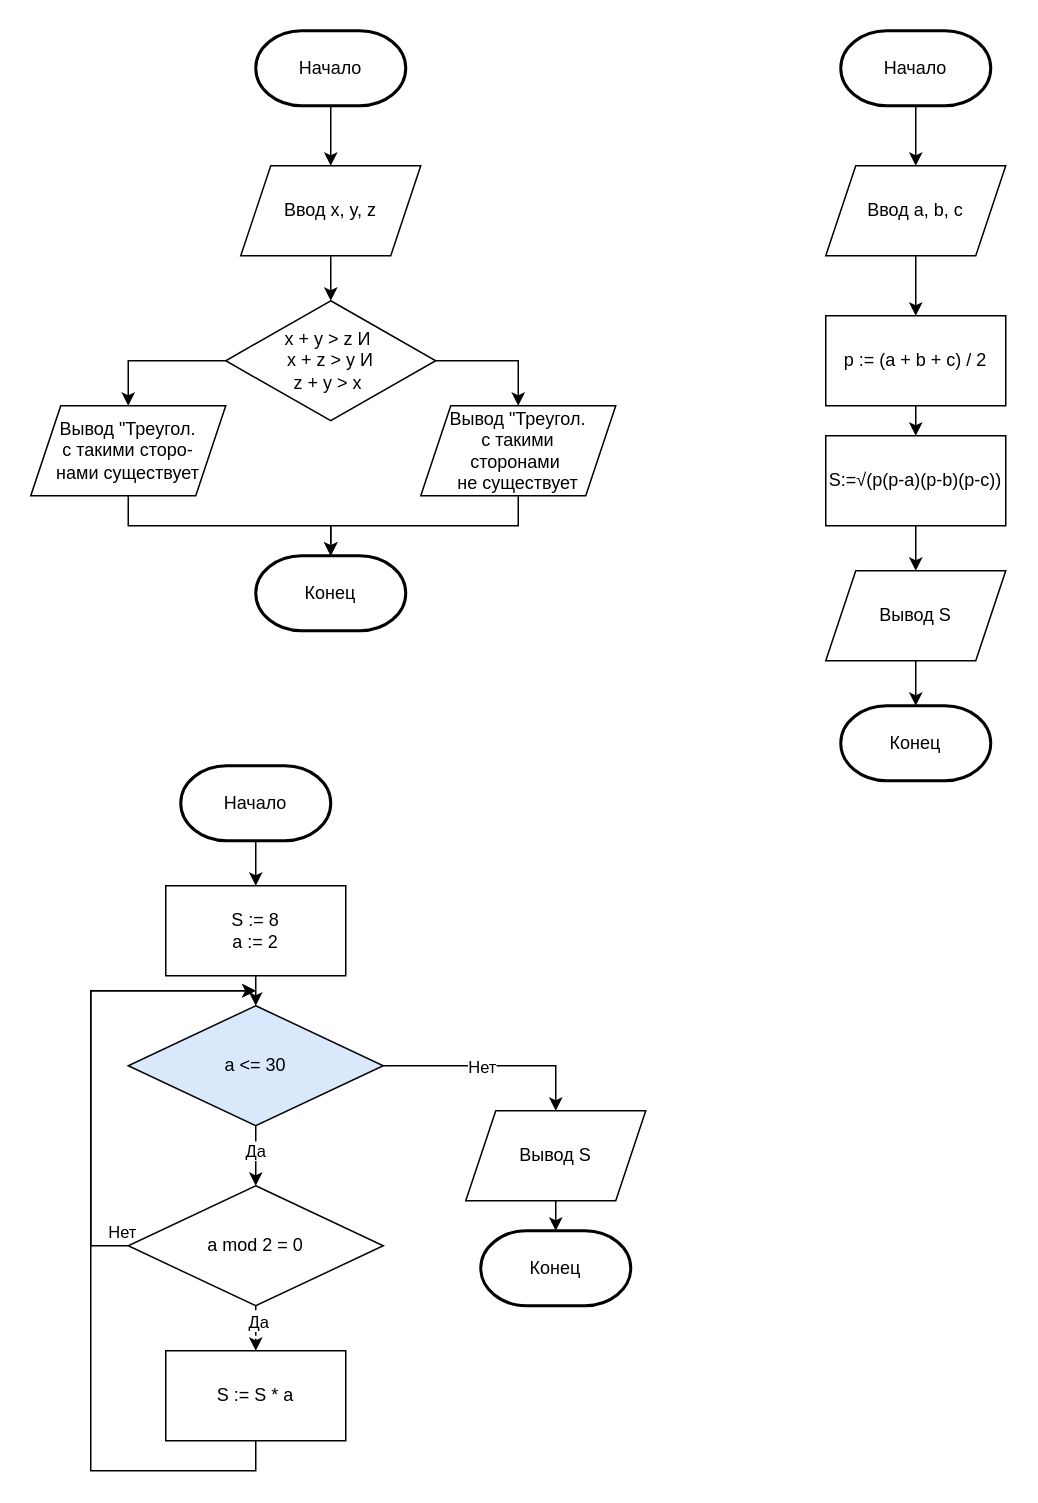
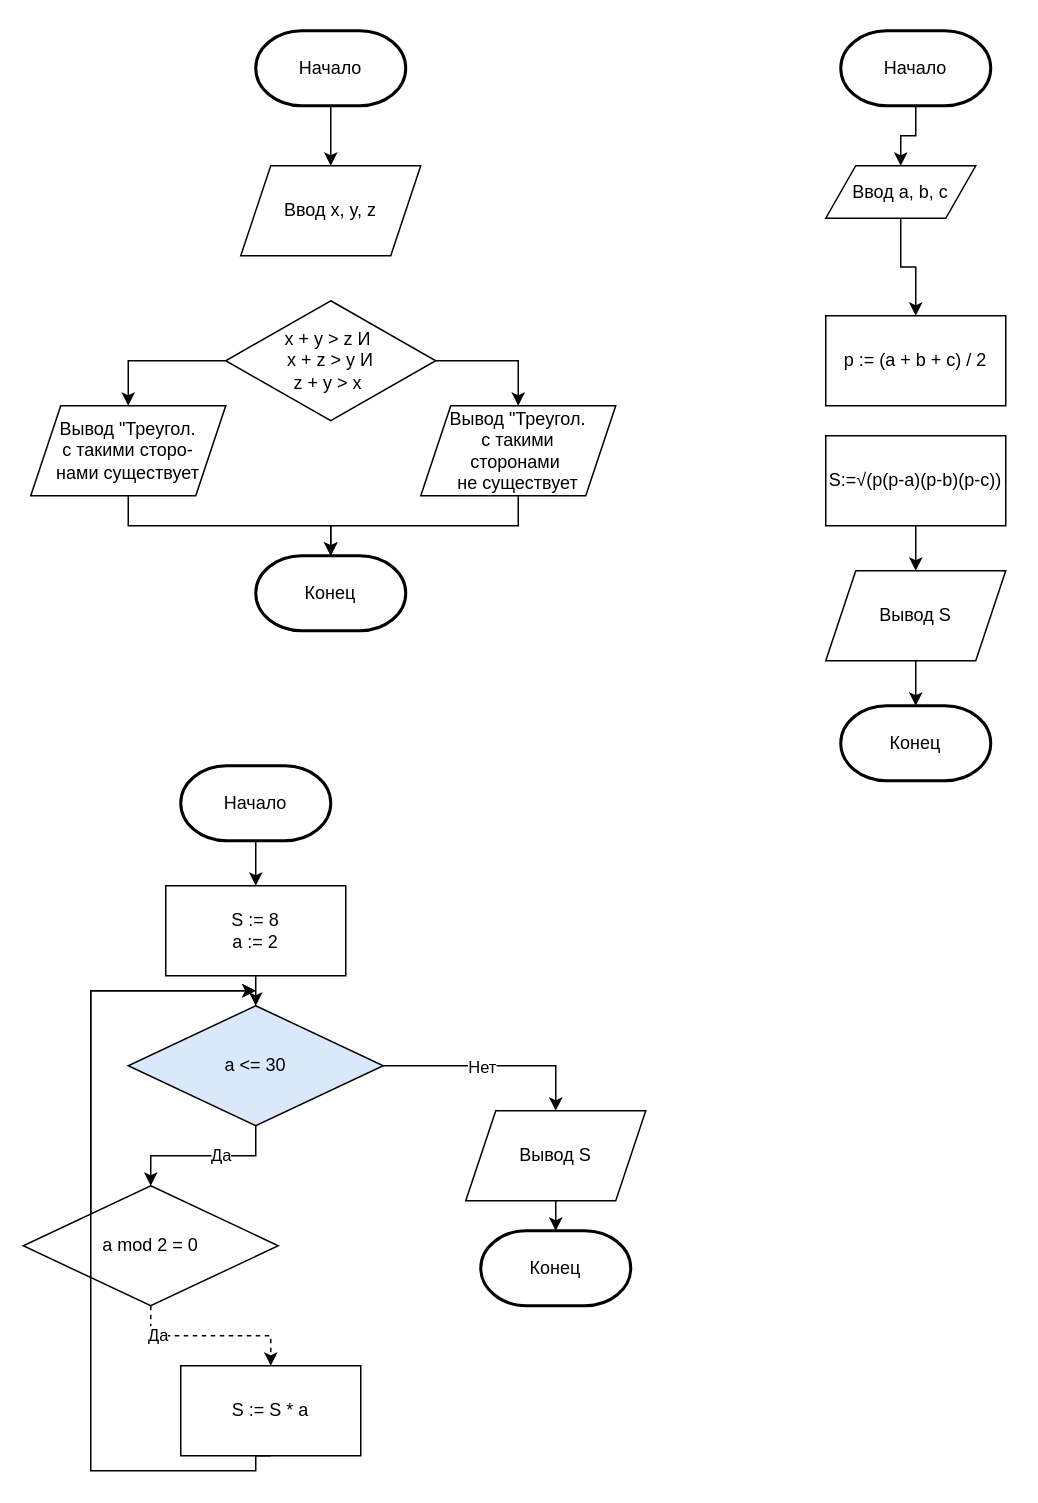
  <mxCell id="0" />
  <mxCell id="1" parent="0" />
  <mxCell id="2" value="Начало" style="strokeWidth=2;html=1;shape=mxgraph.flowchart.terminator;whiteSpace=wrap;" vertex="1" parent="1"><mxGeometry x="560" y="20" width="100" height="50" as="geometry" /></mxCell>
  <mxCell id="3" style="edgeStyle=orthogonalEdgeStyle;rounded=0;orthogonalLoop=1;jettySize=auto;html=1;exitX=0.5;exitY=1;exitDx=0;exitDy=0;exitPerimeter=0;entryX=0.5;entryY=0;entryDx=0;entryDy=0;" edge="1" parent="1" source="2" target="5"><mxGeometry relative="1" as="geometry"><mxPoint x="609.5" y="104.04" as="targetPoint" /></mxGeometry></mxCell>
  <mxCell id="4" style="edgeStyle=orthogonalEdgeStyle;rounded=0;orthogonalLoop=1;jettySize=auto;html=1;exitX=0.5;exitY=1;exitDx=0;exitDy=0;entryX=0.5;entryY=0;entryDx=0;entryDy=0;" edge="1" parent="1" source="5" target="9"><mxGeometry relative="1" as="geometry" /></mxCell>
- <mxCell id="5" value="Ввод a, b, c" style="shape=parallelogram;perimeter=parallelogramPerimeter;whiteSpace=wrap;html=1;fixedSize=1;" vertex="1" parent="1"><mxGeometry x="550" y="110" width="120" height="60" as="geometry" /></mxCell>
+ <mxCell id="5" value="Ввод a, b, c" style="shape=parallelogram;perimeter=parallelogramPerimeter;whiteSpace=wrap;html=1;fixedSize=1;" vertex="1" parent="1"><mxGeometry x="550" y="110" width="100" height="35" as="geometry" /></mxCell>
  <mxCell id="6" style="edgeStyle=orthogonalEdgeStyle;rounded=0;orthogonalLoop=1;jettySize=auto;html=1;exitX=0.5;exitY=1;exitDx=0;exitDy=0;" edge="1" parent="1" source="7" target="10"><mxGeometry relative="1" as="geometry" /></mxCell>
  <mxCell id="7" value="&lt;font style=&quot;font-size: 12px;&quot;&gt;S:=&lt;span style=&quot;font-family: &amp;quot;Google Sans&amp;quot;, Arial, sans-serif; text-align: left; background-color: rgb(255, 255, 255);&quot;&gt;√(p(p-a)(p-b)(p-c))&lt;/span&gt;&lt;/font&gt;" style="rounded=0;whiteSpace=wrap;html=1;" vertex="1" parent="1"><mxGeometry x="550" y="290" width="120" height="60" as="geometry" /></mxCell>
- <mxCell id="8" style="edgeStyle=orthogonalEdgeStyle;rounded=0;orthogonalLoop=1;jettySize=auto;html=1;exitX=0.5;exitY=1;exitDx=0;exitDy=0;entryX=0.5;entryY=0;entryDx=0;entryDy=0;" edge="1" parent="1" source="9" target="7"><mxGeometry relative="1" as="geometry" /></mxCell>
  <mxCell id="9" value="p := (a + b + c) / 2" style="rounded=0;whiteSpace=wrap;html=1;" vertex="1" parent="1"><mxGeometry x="550" y="210" width="120" height="60" as="geometry" /></mxCell>
  <mxCell id="10" value="Вывод S" style="shape=parallelogram;perimeter=parallelogramPerimeter;whiteSpace=wrap;html=1;fixedSize=1;" vertex="1" parent="1"><mxGeometry x="550" y="380" width="120" height="60" as="geometry" /></mxCell>
  <mxCell id="11" value="Конец" style="strokeWidth=2;html=1;shape=mxgraph.flowchart.terminator;whiteSpace=wrap;" vertex="1" parent="1"><mxGeometry x="560" y="470" width="100" height="50" as="geometry" /></mxCell>
  <mxCell id="12" style="edgeStyle=orthogonalEdgeStyle;rounded=0;orthogonalLoop=1;jettySize=auto;html=1;exitX=0.5;exitY=1;exitDx=0;exitDy=0;entryX=0.5;entryY=0;entryDx=0;entryDy=0;entryPerimeter=0;" edge="1" parent="1" source="10" target="11"><mxGeometry relative="1" as="geometry" /></mxCell>
  <mxCell id="13" style="edgeStyle=orthogonalEdgeStyle;rounded=0;orthogonalLoop=1;jettySize=auto;html=1;exitX=0.5;exitY=1;exitDx=0;exitDy=0;exitPerimeter=0;" edge="1" parent="1" source="14" target="16"><mxGeometry relative="1" as="geometry" /></mxCell>
  <mxCell id="14" value="Начало" style="strokeWidth=2;html=1;shape=mxgraph.flowchart.terminator;whiteSpace=wrap;" vertex="1" parent="1"><mxGeometry x="170" y="20" width="100" height="50" as="geometry" /></mxCell>
- <mxCell id="15" style="edgeStyle=orthogonalEdgeStyle;rounded=0;orthogonalLoop=1;jettySize=auto;html=1;exitX=0.5;exitY=1;exitDx=0;exitDy=0;" edge="1" parent="1" source="16" target="19"><mxGeometry relative="1" as="geometry" /></mxCell>
  <mxCell id="16" value="Ввод x, y, z" style="shape=parallelogram;perimeter=parallelogramPerimeter;whiteSpace=wrap;html=1;fixedSize=1;" vertex="1" parent="1"><mxGeometry x="160" y="110" width="120" height="60" as="geometry" /></mxCell>
  <mxCell id="17" style="edgeStyle=orthogonalEdgeStyle;rounded=0;orthogonalLoop=1;jettySize=auto;html=1;exitX=0;exitY=0.5;exitDx=0;exitDy=0;entryX=0.5;entryY=0;entryDx=0;entryDy=0;" edge="1" parent="1" source="19" target="21"><mxGeometry relative="1" as="geometry" /></mxCell>
  <mxCell id="18" style="edgeStyle=orthogonalEdgeStyle;rounded=0;orthogonalLoop=1;jettySize=auto;html=1;exitX=1;exitY=0.5;exitDx=0;exitDy=0;entryX=0.5;entryY=0;entryDx=0;entryDy=0;" edge="1" parent="1" source="19" target="22"><mxGeometry relative="1" as="geometry" /></mxCell>
  <mxCell id="19" value="x + y &amp;gt; z И&amp;nbsp;&lt;div&gt;x + z &amp;gt; y И&lt;br&gt;z + y &amp;gt; x&amp;nbsp;&lt;/div&gt;" style="rhombus;whiteSpace=wrap;html=1;" vertex="1" parent="1"><mxGeometry x="150" y="200" width="140" height="80" as="geometry" /></mxCell>
  <mxCell id="20" style="edgeStyle=orthogonalEdgeStyle;rounded=0;orthogonalLoop=1;jettySize=auto;html=1;exitX=0.5;exitY=1;exitDx=0;exitDy=0;" edge="1" parent="1" source="21" target="23"><mxGeometry relative="1" as="geometry" /></mxCell>
  <mxCell id="21" value="Вывод &quot;Треугол.&lt;div&gt;с такими сторо-&lt;/div&gt;&lt;div&gt;нами существует&lt;/div&gt;" style="shape=parallelogram;perimeter=parallelogramPerimeter;whiteSpace=wrap;html=1;fixedSize=1;" vertex="1" parent="1"><mxGeometry y="270" width="130" height="60" as="geometry" x="20" /></mxCell>
  <mxCell id="22" value="Вывод &quot;Треугол.&lt;div&gt;с такими&lt;/div&gt;&lt;div&gt;сторо&lt;span style=&quot;background-color: initial;&quot;&gt;нами&amp;nbsp;&lt;/span&gt;&lt;/div&gt;&lt;div&gt;не существует&lt;/div&gt;" style="shape=parallelogram;perimeter=parallelogramPerimeter;whiteSpace=wrap;html=1;fixedSize=1;" vertex="1" parent="1"><mxGeometry x="280" y="270" width="130" height="60" as="geometry" /></mxCell>
  <mxCell id="23" value="Конец" style="strokeWidth=2;html=1;shape=mxgraph.flowchart.terminator;whiteSpace=wrap;" vertex="1" parent="1"><mxGeometry x="170" y="370" width="100" height="50" as="geometry" /></mxCell>
  <mxCell id="24" style="edgeStyle=orthogonalEdgeStyle;rounded=0;orthogonalLoop=1;jettySize=auto;html=1;exitX=0.5;exitY=1;exitDx=0;exitDy=0;entryX=0.5;entryY=0;entryDx=0;entryDy=0;entryPerimeter=0;" edge="1" parent="1" source="22" target="23"><mxGeometry relative="1" as="geometry" /></mxCell>
  <mxCell id="25" style="edgeStyle=orthogonalEdgeStyle;rounded=0;orthogonalLoop=1;jettySize=auto;html=1;exitX=0.5;exitY=1;exitDx=0;exitDy=0;exitPerimeter=0;entryX=0.5;entryY=0;entryDx=0;entryDy=0;" edge="1" parent="1" source="26" target="28"><mxGeometry relative="1" as="geometry" /></mxCell>
  <mxCell id="26" value="Начало" style="strokeWidth=2;html=1;shape=mxgraph.flowchart.terminator;whiteSpace=wrap;" vertex="1" parent="1"><mxGeometry x="120" y="510" width="100" height="50" as="geometry" /></mxCell>
  <mxCell id="27" style="edgeStyle=orthogonalEdgeStyle;rounded=0;orthogonalLoop=1;jettySize=auto;html=1;exitX=0.5;exitY=1;exitDx=0;exitDy=0;entryX=0.5;entryY=0;entryDx=0;entryDy=0;" edge="1" parent="1" source="28" target="33"><mxGeometry relative="1" as="geometry" /></mxCell>
  <mxCell id="28" value="S := 8&lt;br&gt;a := 2" style="rounded=0;whiteSpace=wrap;html=1;" vertex="1" parent="1"><mxGeometry x="110" y="590" width="120" height="60" as="geometry" /></mxCell>
  <mxCell id="29" style="edgeStyle=orthogonalEdgeStyle;rounded=0;orthogonalLoop=1;jettySize=auto;html=1;exitX=0.5;exitY=1;exitDx=0;exitDy=0;entryX=0.5;entryY=0;entryDx=0;entryDy=0;" edge="1" parent="1" source="33" target="38"><mxGeometry relative="1" as="geometry" /></mxCell>
  <mxCell id="30" value="Да" style="edgeLabel;html=1;align=center;verticalAlign=middle;resizable=0;points=[];" vertex="1" connectable="0" parent="29"><mxGeometry x="-0.206" y="-1" relative="1" as="geometry"><mxPoint as="offset" /></mxGeometry></mxCell>
  <mxCell id="31" style="edgeStyle=orthogonalEdgeStyle;rounded=0;orthogonalLoop=1;jettySize=auto;html=1;exitX=1;exitY=0.5;exitDx=0;exitDy=0;entryX=0.5;entryY=0;entryDx=0;entryDy=0;" edge="1" parent="1" source="33" target="41"><mxGeometry relative="1" as="geometry" /></mxCell>
  <mxCell id="32" value="Нет" style="edgeLabel;html=1;align=center;verticalAlign=middle;resizable=0;points=[];" vertex="1" connectable="0" parent="31"><mxGeometry x="-0.632" y="5" relative="1" as="geometry"><mxPoint x="38" y="5" as="offset" /></mxGeometry></mxCell>
  <mxCell id="33" value="a &amp;lt;= 30" style="rhombus;whiteSpace=wrap;html=1;fillColor=#dae8fc;" vertex="1" parent="1"><mxGeometry x="85" y="670" width="170" height="80" as="geometry" /></mxCell>
  <mxCell id="34" style="edgeStyle=orthogonalEdgeStyle;rounded=0;orthogonalLoop=1;jettySize=auto;html=1;exitX=0.5;exitY=1;exitDx=0;exitDy=0;dashed=1;" edge="1" parent="1" source="38" target="40"><mxGeometry relative="1" as="geometry" /></mxCell>
  <mxCell id="35" value="Да" style="edgeLabel;html=1;align=center;verticalAlign=middle;resizable=0;points=[];" vertex="1" connectable="0" parent="34"><mxGeometry x="-0.606" y="1" relative="1" as="geometry"><mxPoint as="offset" /></mxGeometry></mxCell>
  <mxCell id="36" style="edgeStyle=orthogonalEdgeStyle;rounded=0;orthogonalLoop=1;jettySize=auto;html=1;exitX=0;exitY=0.5;exitDx=0;exitDy=0;" edge="1" parent="1" source="38"><mxGeometry relative="1" as="geometry"><mxPoint x="170" y="660" as="targetPoint" /><Array as="points"><mxPoint x="60" y="830" /><mxPoint x="60" y="660" /><mxPoint x="70" y="660" /></Array></mxGeometry></mxCell>
  <mxCell id="37" value="Нет" style="edgeLabel;html=1;align=center;verticalAlign=middle;resizable=0;points=[];" vertex="1" connectable="0" parent="36"><mxGeometry x="-0.903" y="-2" relative="1" as="geometry"><mxPoint x="10" y="-8" as="offset" /></mxGeometry></mxCell>
- <mxCell id="38" value="a mod 2 = 0" style="rhombus;whiteSpace=wrap;html=1;" vertex="1" parent="1"><mxGeometry x="85" y="790" width="170" height="80" as="geometry" /></mxCell>
+ <mxCell id="38" value="a mod 2 = 0" style="rhombus;whiteSpace=wrap;html=1;" vertex="1" parent="1"><mxGeometry x="15" y="790" width="170" height="80" as="geometry" /></mxCell>
  <mxCell id="39" style="edgeStyle=orthogonalEdgeStyle;rounded=0;orthogonalLoop=1;jettySize=auto;html=1;exitX=0.5;exitY=1;exitDx=0;exitDy=0;" edge="1" parent="1" source="40"><mxGeometry relative="1" as="geometry"><mxPoint x="170" y="660" as="targetPoint" /><Array as="points"><mxPoint x="170" y="980" /><mxPoint x="60" y="980" /><mxPoint x="60" y="660" /></Array></mxGeometry></mxCell>
- <mxCell id="40" value="S := S * a" style="rounded=0;whiteSpace=wrap;html=1;" vertex="1" parent="1"><mxGeometry x="110" y="900" width="120" height="60" as="geometry" /></mxCell>
+ <mxCell id="40" value="S := S * a" style="rounded=0;whiteSpace=wrap;html=1;" vertex="1" parent="1"><mxGeometry x="120" y="910" width="120" height="60" as="geometry" /></mxCell>
  <mxCell id="41" value="Вывод S" style="shape=parallelogram;perimeter=parallelogramPerimeter;whiteSpace=wrap;html=1;fixedSize=1;" vertex="1" parent="1"><mxGeometry x="310" y="740" width="120" height="60" as="geometry" /></mxCell>
  <mxCell id="42" value="Конец" style="strokeWidth=2;html=1;shape=mxgraph.flowchart.terminator;whiteSpace=wrap;" vertex="1" parent="1"><mxGeometry x="320" y="820" width="100" height="50" as="geometry" /></mxCell>
  <mxCell id="43" style="edgeStyle=orthogonalEdgeStyle;rounded=0;orthogonalLoop=1;jettySize=auto;html=1;exitX=0.5;exitY=1;exitDx=0;exitDy=0;entryX=0.5;entryY=0;entryDx=0;entryDy=0;entryPerimeter=0;" edge="1" parent="1" source="41" target="42"><mxGeometry relative="1" as="geometry" /></mxCell>
